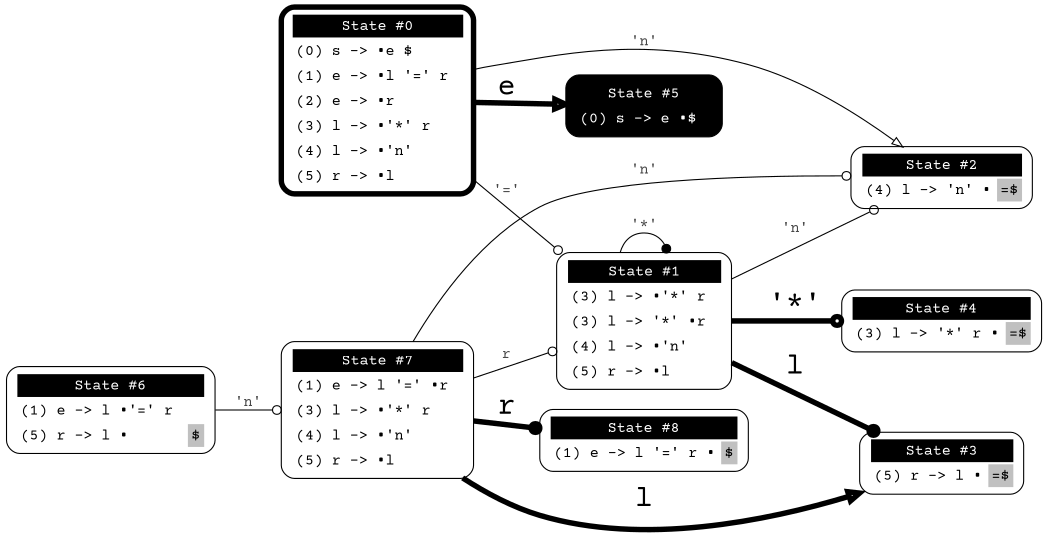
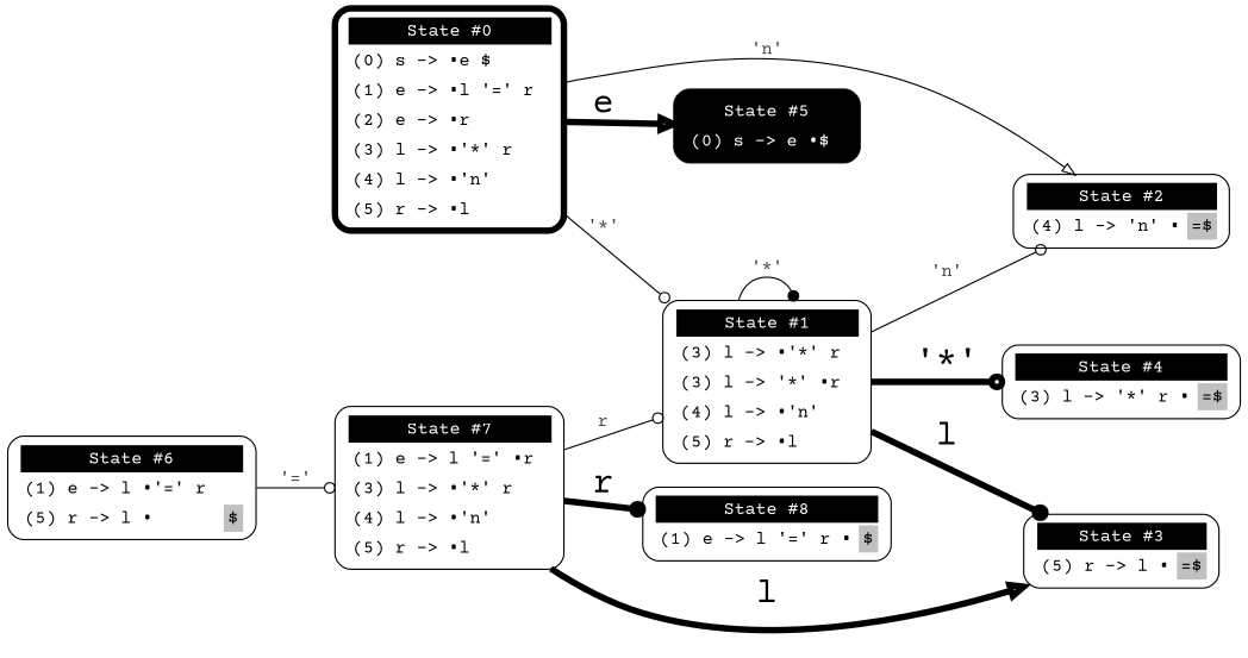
  digraph {
    fontname="Courier Prime"
    fontsize=30
    labelloc=t
    rankdir=LR
    splines=true
    node [fillcolor=white fontname="Courier Prime" penwidth=1 shape=Mrecord style=filled]
    edge [arrowhead=odot fontcolor=grey28 fontname="Courier Prime" fontsize=14]
    n1 [label=<<table border="0" cellborder="0" cellpadding="3" bgcolor="white">       <tr><td bgcolor="black" align="center" colspan="2"><font color="white">State #0</font></td></tr>       <tr><td align="left" port="r0">&#40;0&#41; s -&gt; &bull;e $ </td></tr>       <tr><td align="left" port="r1">&#40;1&#41; e -&gt; &bull;l '=' r </td></tr>       <tr><td align="left" port="r2">&#40;2&#41; e -&gt; &bull;r </td></tr>       <tr><td align="left" port="r3">&#40;3&#41; l -&gt; &bull;'*' r </td></tr>       <tr><td align="left" port="r4">&#40;4&#41; l -&gt; &bull;'n' </td></tr>       <tr><td align="left" port="r5">&#40;5&#41; r -&gt; &bull;l </td></tr>       </table>> penwidth=5 style="filled, bold"]
    n2 [label=<<table border="0" cellborder="0" cellpadding="3" bgcolor="white">       <tr><td bgcolor="black" align="center" colspan="2"><font color="white">State #1</font></td></tr>       <tr><td align="left" port="r3">&#40;3&#41; l -&gt; &bull;'*' r </td></tr>       <tr><td align="left" port="r3">&#40;3&#41; l -&gt; '*' &bull;r </td></tr>       <tr><td align="left" port="r4">&#40;4&#41; l -&gt; &bull;'n' </td></tr>       <tr><td align="left" port="r5">&#40;5&#41; r -&gt; &bull;l </td></tr>     </table>>]
    n3 [label=<<table border="0" cellborder="0" cellpadding="3" bgcolor="white">       <tr><td bgcolor="black" align="center" colspan="2"><font color="white">State #2</font></td></tr>       <tr><td align="left" port="r4">&#40;4&#41; l -&gt; 'n' &bull;</td><td bgcolor="grey" align="right">=$</td></tr>     </table>>]
    n4 [fillcolor=black label=<<table border="0" cellborder="0" cellpadding="3" bgcolor="black">       <tr><td bgcolor="black" align="center" colspan="2"><font color="white">State #5</font></td></tr>       <tr><td align="left" port="r0"><font color="white">&#40;0&#41; s -&gt; e &bull;$ </font></td></tr>     </table>>]
    n5 [label=<<table border="0" cellborder="0" cellpadding="3" bgcolor="white">       <tr><td bgcolor="black" align="center" colspan="2"><font color="white">State #3</font></td></tr>       <tr><td align="left" port="r5">&#40;5&#41; r -&gt; l &bull;</td><td bgcolor="grey" align="right">=$</td></tr>     </table>>]
    n6 [label=<<table border="0" cellborder="0" cellpadding="3" bgcolor="white">       <tr><td bgcolor="black" align="center" colspan="2"><font color="white">State #4</font></td></tr>       <tr><td align="left" port="r3">&#40;3&#41; l -&gt; '*' r &bull;</td><td bgcolor="grey" align="right">=$</td></tr>     </table>>]
    n7 [label=<<table border="0" cellborder="0" cellpadding="3" bgcolor="white">       <tr><td bgcolor="black" align="center" colspan="2"><font color="white">State #6</font></td></tr>       <tr><td align="left" port="r1">&#40;1&#41; e -&gt; l &bull;'=' r </td></tr>     <tr><td align="left" port="r5">&#40;5&#41; r -&gt; l &bull;</td><td bgcolor="grey" align="right">$</td></tr>     </table>>]
    n8 [label=<<table border="0" cellborder="0" cellpadding="3" bgcolor="white">       <tr><td bgcolor="black" align="center" colspan="2"><font color="white">State #7</font></td></tr>       <tr><td align="left" port="r1">&#40;1&#41; e -&gt; l '=' &bull;r </td></tr>       <tr><td align="left" port="r3">&#40;3&#41; l -&gt; &bull;'*' r </td></tr>       <tr><td align="left" port="r4">&#40;4&#41; l -&gt; &bull;'n' </td></tr>       <tr><td align="left" port="r5">&#40;5&#41; r -&gt; &bull;l </td></tr>     </table>>]
    n9 [label=<<table border="0" cellborder="0" cellpadding="3" bgcolor="white">       <tr><td bgcolor="black" align="center" colspan="2"><font color="white">State #8</font></td></tr>       <tr><td align="left" port="r1">&#40;1&#41; e -&gt; l '=' r &bull;</td><td bgcolor="grey" align="right">$</td></tr>     </table>>]
-   n1 -> n2 [label="'='"]
+   n1 -> n2 [label="'*'"]
    n1 -> n3 [arrowhead=onormal label="'n'"]
    n1 -> n4 [arrowhead=onormal fontcolor=black fontsize=28 label=e penwidth=5]
    n2 -> n2 [arrowhead=dot label="'*'"]
    n2 -> n3 [label="'n'"]
    n2 -> n5 [arrowhead=dot fontcolor=black fontsize=28 label=l penwidth=5]
    n2 -> n6 [fontcolor=black fontsize=28 label="'*'" penwidth=5]
-   n7 -> n8 [label="'n'"]
+   n7 -> n8 [label="'='"]
    n8 -> n2 [label=r]
-   n8 -> n3 [label="'n'"]
    n8 -> n5 [arrowhead=onormal fontcolor=black fontsize=28 label=l penwidth=5]
    n8 -> n9 [arrowhead=dot fontcolor=black fontsize=28 label=r penwidth=5]
  }
